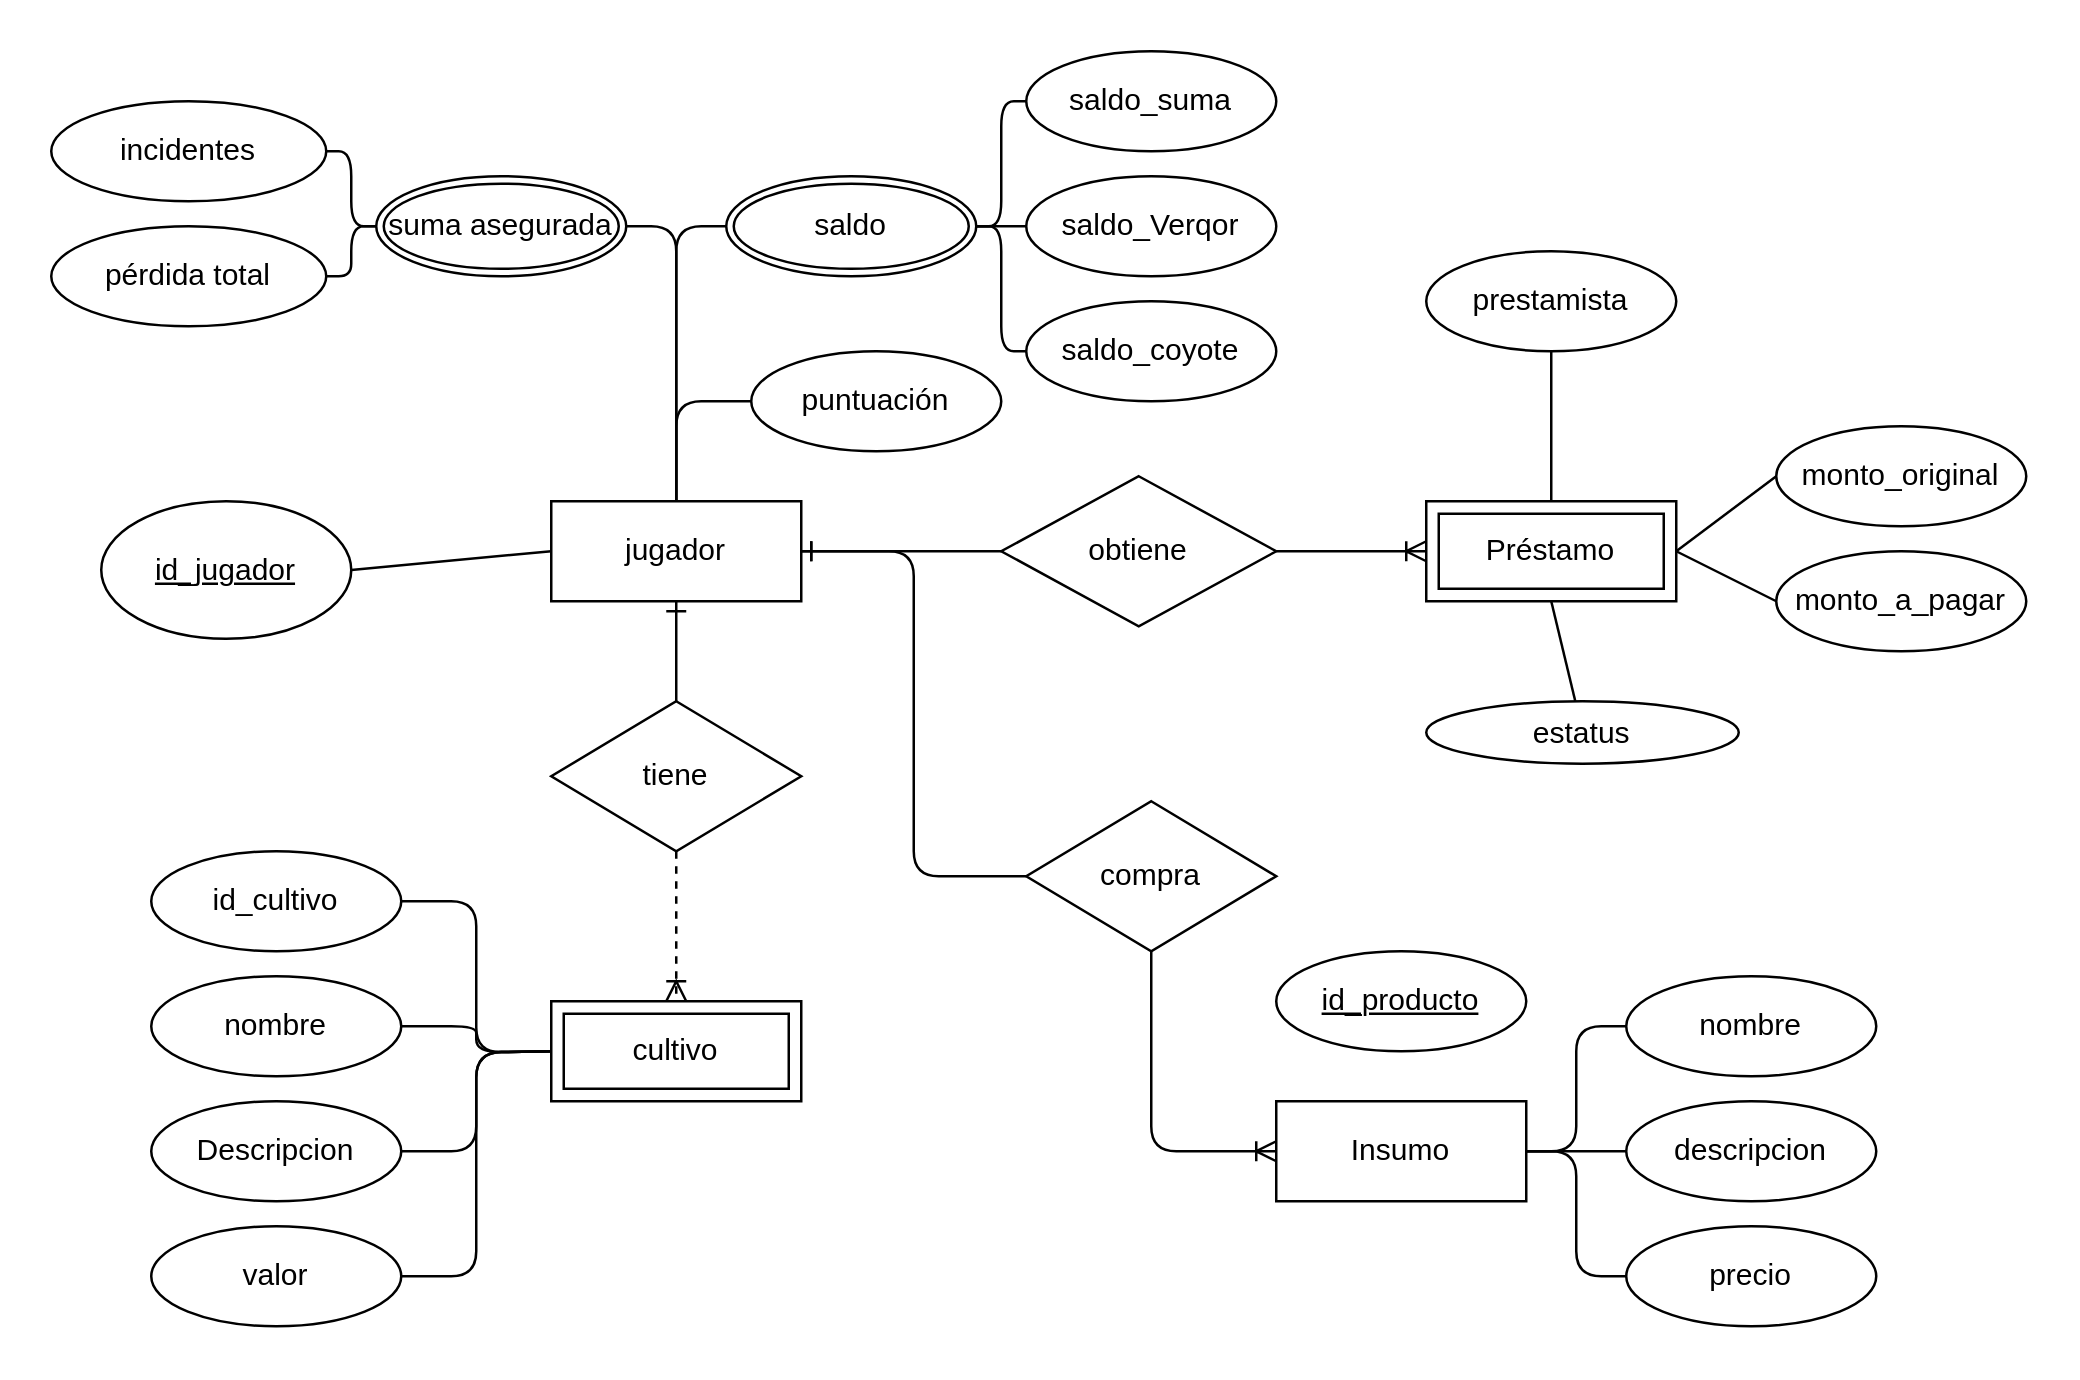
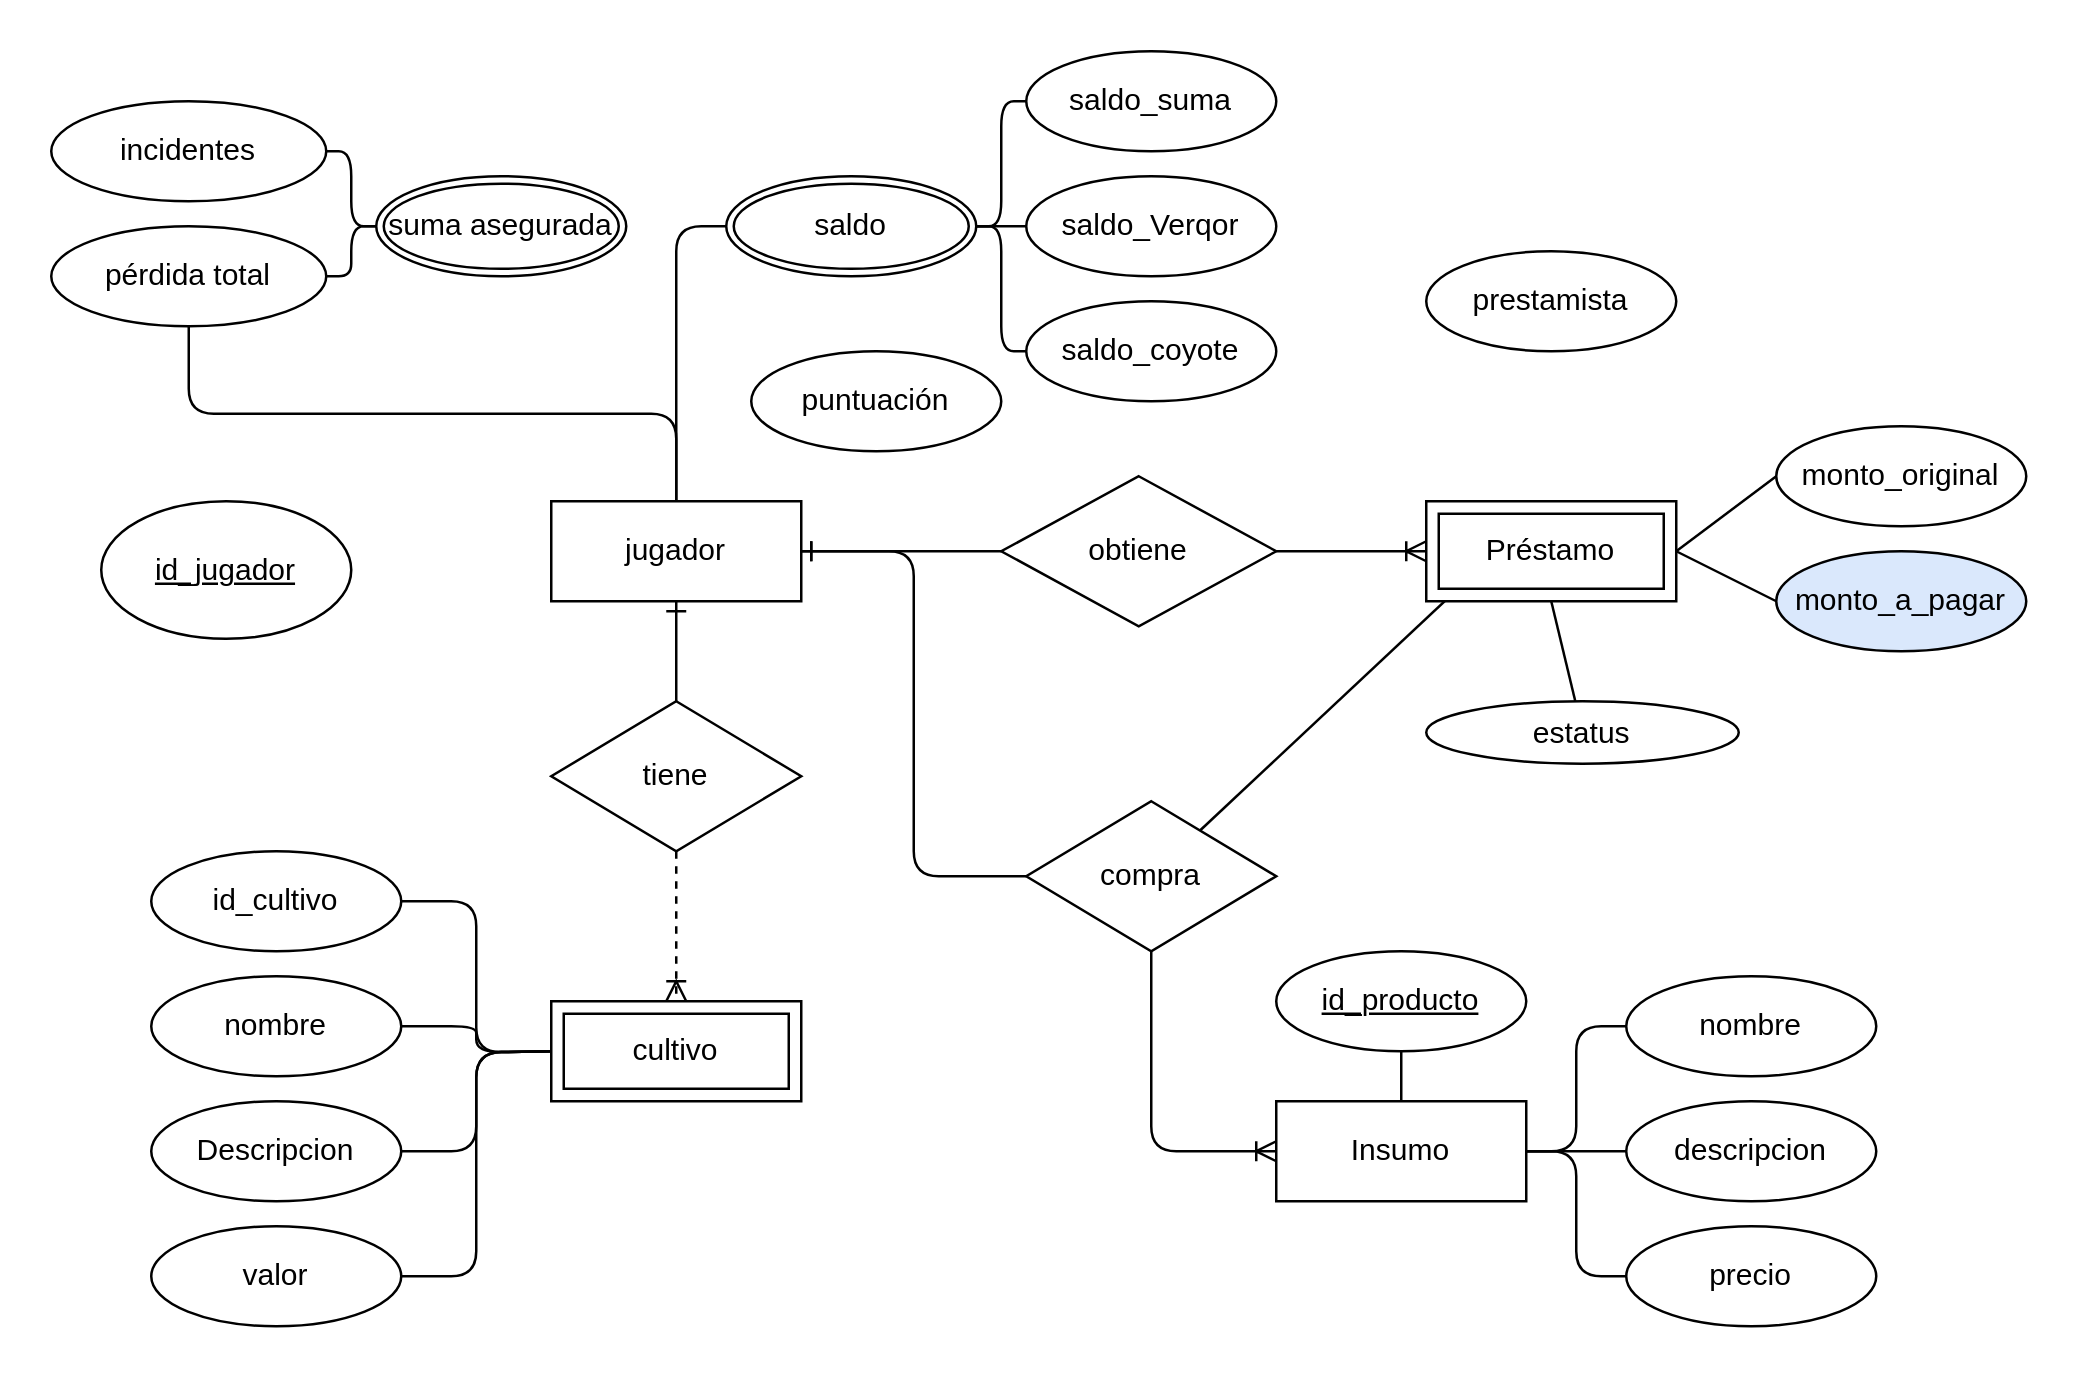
  <mxCell id="0" />
  <mxCell id="1" parent="0" />
  <mxCell id="2" style="edgeStyle=orthogonalEdgeStyle;html=1;exitX=0.5;exitY=0;exitDx=0;exitDy=0;entryX=0;entryY=0.5;entryDx=0;entryDy=0;endArrow=none;endFill=0;" edge="1" parent="1" source="6" target="47"><mxGeometry relative="1" as="geometry"><mxPoint x="270" y="120" as="targetPoint" /></mxGeometry></mxCell>
- <mxCell id="3" style="edgeStyle=none;html=1;exitX=0;exitY=0.5;exitDx=0;exitDy=0;entryX=1;entryY=0.5;entryDx=0;entryDy=0;endArrow=none;endFill=0;" edge="1" parent="1" source="6" target="7"><mxGeometry relative="1" as="geometry" /></mxCell>
- <mxCell id="4" style="edgeStyle=orthogonalEdgeStyle;html=1;exitX=0.5;exitY=0;exitDx=0;exitDy=0;entryX=1;entryY=0.5;entryDx=0;entryDy=0;endArrow=none;endFill=0;" edge="1" parent="1" source="6" target="35"><mxGeometry relative="1" as="geometry"><mxPoint x="190" y="220" as="targetPoint" /></mxGeometry></mxCell>
- <mxCell id="5" style="edgeStyle=orthogonalEdgeStyle;html=1;exitX=0.5;exitY=0;exitDx=0;exitDy=0;entryX=0;entryY=0.5;entryDx=0;entryDy=0;endArrow=none;endFill=0;" edge="1" parent="1" source="6" target="48"><mxGeometry relative="1" as="geometry" /></mxCell>
+ <mxCell id="5" style="edgeStyle=orthogonalEdgeStyle;html=1;exitX=0.5;exitY=0;exitDx=0;exitDy=0;endArrow=none;endFill=0;" edge="1" parent="1" source="6" target="11"><mxGeometry relative="1" as="geometry" /></mxCell>
  <mxCell id="6" value="jugador" style="whiteSpace=wrap;html=1;align=center;" parent="1" vertex="1"><mxGeometry x="220" y="200" width="100" height="40" as="geometry" /></mxCell>
  <mxCell id="7" value="id_jugador" style="ellipse;whiteSpace=wrap;html=1;align=center;fontStyle=4;" parent="1" vertex="1"><mxGeometry x="40" y="200" width="100" height="55" as="geometry" /></mxCell>
  <mxCell id="8" value="saldo_suma" style="ellipse;whiteSpace=wrap;html=1;align=center;" parent="1" vertex="1"><mxGeometry x="410" y="20" width="100" height="40" as="geometry" /></mxCell>
  <mxCell id="9" value="saldo_Verqor" style="ellipse;whiteSpace=wrap;html=1;align=center;" parent="1" vertex="1"><mxGeometry x="410" y="70" width="100" height="40" as="geometry" /></mxCell>
  <mxCell id="10" value="saldo_coyote" style="ellipse;whiteSpace=wrap;html=1;align=center;" parent="1" vertex="1"><mxGeometry x="410" y="120" width="100" height="40" as="geometry" /></mxCell>
  <mxCell id="11" value="pérdida total" style="ellipse;whiteSpace=wrap;html=1;align=center;" parent="1" vertex="1"><mxGeometry x="20" y="90" width="110" height="40" as="geometry" /></mxCell>
  <mxCell id="12" value="incidentes" style="ellipse;whiteSpace=wrap;html=1;align=center;" parent="1" vertex="1"><mxGeometry x="20" y="40" width="110" height="40" as="geometry" /></mxCell>
  <mxCell id="13" style="edgeStyle=orthogonalEdgeStyle;html=1;exitX=1;exitY=0.5;exitDx=0;exitDy=0;entryX=0;entryY=0.5;entryDx=0;entryDy=0;endArrow=none;endFill=0;" edge="1" parent="1" source="16" target="20"><mxGeometry relative="1" as="geometry" /></mxCell>
  <mxCell id="14" style="edgeStyle=orthogonalEdgeStyle;html=1;exitX=1;exitY=0.5;exitDx=0;exitDy=0;entryX=0;entryY=0.5;entryDx=0;entryDy=0;endArrow=none;endFill=0;" edge="1" parent="1" source="16" target="21"><mxGeometry relative="1" as="geometry" /></mxCell>
  <mxCell id="15" style="edgeStyle=orthogonalEdgeStyle;html=1;exitX=1;exitY=0.5;exitDx=0;exitDy=0;entryX=0;entryY=0.5;entryDx=0;entryDy=0;endArrow=none;endFill=0;" edge="1" parent="1" source="16" target="17"><mxGeometry relative="1" as="geometry" /></mxCell>
  <mxCell id="16" value="Insumo" style="whiteSpace=wrap;html=1;align=center;" parent="1" vertex="1"><mxGeometry x="510" y="440" width="100" height="40" as="geometry" /></mxCell>
  <mxCell id="17" value="nombre" style="ellipse;whiteSpace=wrap;html=1;align=center;" parent="1" vertex="1"><mxGeometry x="650" y="390" width="100" height="40" as="geometry" /></mxCell>
+ <mxCell id="18" style="edgeStyle=orthogonalEdgeStyle;html=1;exitX=0.5;exitY=1;exitDx=0;exitDy=0;entryX=0.5;entryY=0;entryDx=0;entryDy=0;endArrow=none;endFill=0;" edge="1" parent="1" source="19" target="16"><mxGeometry relative="1" as="geometry" /></mxCell>
  <mxCell id="19" value="id_producto" style="ellipse;whiteSpace=wrap;html=1;align=center;fontStyle=4;" parent="1" vertex="1"><mxGeometry x="510" y="380" width="100" height="40" as="geometry" /></mxCell>
  <mxCell id="20" value="descripcion" style="ellipse;whiteSpace=wrap;html=1;align=center;" parent="1" vertex="1"><mxGeometry x="650" y="440" width="100" height="40" as="geometry" /></mxCell>
  <mxCell id="21" value="precio" style="ellipse;whiteSpace=wrap;html=1;align=center;" parent="1" vertex="1"><mxGeometry x="650" y="490" width="100" height="40" as="geometry" /></mxCell>
  <mxCell id="22" value="obtiene" style="shape=rhombus;perimeter=rhombusPerimeter;whiteSpace=wrap;html=1;align=center;" parent="1" vertex="1"><mxGeometry x="400" y="190" width="110" height="60" as="geometry" /></mxCell>
- <mxCell id="23" style="edgeStyle=none;html=1;exitX=0.5;exitY=0;exitDx=0;exitDy=0;endArrow=none;endFill=0;" parent="1" source="27" target="28" edge="1"><mxGeometry relative="1" as="geometry" /></mxCell>
+ <mxCell id="23" style="edgeStyle=none;html=1;exitX=0.5;exitY=0;exitDx=0;exitDy=0;endArrow=none;endFill=0;" parent="1" source="27" target="49" edge="1"><mxGeometry relative="1" as="geometry" /></mxCell>
  <mxCell id="24" style="edgeStyle=none;html=1;entryX=0;entryY=0.5;entryDx=0;entryDy=0;endArrow=none;endFill=0;exitX=1;exitY=0.5;exitDx=0;exitDy=0;" parent="1" source="27" target="29" edge="1"><mxGeometry relative="1" as="geometry"><mxPoint x="700" y="190" as="targetPoint" /></mxGeometry></mxCell>
  <mxCell id="25" style="edgeStyle=none;html=1;exitX=0.5;exitY=1;exitDx=0;exitDy=0;endArrow=none;endFill=0;" parent="1" source="27" target="30" edge="1"><mxGeometry relative="1" as="geometry" /></mxCell>
  <mxCell id="26" style="edgeStyle=none;html=1;exitX=1;exitY=0.5;exitDx=0;exitDy=0;entryX=0;entryY=0.5;entryDx=0;entryDy=0;endArrow=none;endFill=0;" parent="1" source="27" target="31" edge="1"><mxGeometry relative="1" as="geometry"><mxPoint x="700" y="240" as="targetPoint" /></mxGeometry></mxCell>
  <mxCell id="27" value="Préstamo" style="shape=ext;margin=3;double=1;whiteSpace=wrap;html=1;align=center;" parent="1" vertex="1"><mxGeometry x="570" y="200" width="100" height="40" as="geometry" /></mxCell>
  <mxCell id="28" value="prestamista" style="ellipse;whiteSpace=wrap;html=1;align=center;" parent="1" vertex="1"><mxGeometry x="570" y="100" width="100" height="40" as="geometry" /></mxCell>
  <mxCell id="29" value="monto_original" style="ellipse;whiteSpace=wrap;html=1;align=center;" parent="1" vertex="1"><mxGeometry x="710" y="170" width="100" height="40" as="geometry" /></mxCell>
  <mxCell id="30" value="estatus" style="ellipse;whiteSpace=wrap;html=1;align=center;" parent="1" vertex="1"><mxGeometry x="570" y="280" width="125" height="25" as="geometry" /></mxCell>
- <mxCell id="31" value="monto_a_pagar" style="ellipse;whiteSpace=wrap;html=1;align=center;" parent="1" vertex="1"><mxGeometry x="710" y="220" width="100" height="40" as="geometry" /></mxCell>
+ <mxCell id="31" value="monto_a_pagar" style="ellipse;whiteSpace=wrap;html=1;align=center;fillColor=#dae8fc;" parent="1" vertex="1"><mxGeometry x="710" y="220" width="100" height="40" as="geometry" /></mxCell>
  <mxCell id="32" style="edgeStyle=orthogonalEdgeStyle;html=1;exitX=0;exitY=0.5;exitDx=0;exitDy=0;entryX=1;entryY=0.5;entryDx=0;entryDy=0;endArrow=none;endFill=0;" edge="1" parent="1" source="35" target="12"><mxGeometry relative="1" as="geometry"><mxPoint x="140" y="200" as="sourcePoint" /></mxGeometry></mxCell>
  <mxCell id="33" style="edgeStyle=orthogonalEdgeStyle;html=1;exitX=0;exitY=0.5;exitDx=0;exitDy=0;entryX=1;entryY=0.5;entryDx=0;entryDy=0;endArrow=none;endFill=0;" edge="1" parent="1" source="35" target="11"><mxGeometry relative="1" as="geometry"><mxPoint x="140" y="240" as="sourcePoint" /></mxGeometry></mxCell>
  <mxCell id="34" value="id_cultivo" style="ellipse;whiteSpace=wrap;html=1;align=center;" vertex="1" parent="1"><mxGeometry x="60" y="340" width="100" height="40" as="geometry" /></mxCell>
  <mxCell id="35" value="suma asegurada" style="ellipse;shape=doubleEllipse;margin=3;whiteSpace=wrap;html=1;align=center;" vertex="1" parent="1"><mxGeometry x="150" y="70" width="100" height="40" as="geometry" /></mxCell>
  <mxCell id="36" value="tiene" style="shape=rhombus;perimeter=rhombusPerimeter;whiteSpace=wrap;html=1;align=center;" vertex="1" parent="1"><mxGeometry x="220" y="280" width="100" height="60" as="geometry" /></mxCell>
  <mxCell id="37" style="edgeStyle=orthogonalEdgeStyle;html=1;exitX=0;exitY=0.5;exitDx=0;exitDy=0;entryX=1;entryY=0.5;entryDx=0;entryDy=0;endArrow=none;endFill=0;" edge="1" parent="1" target="41"><mxGeometry relative="1" as="geometry"><mxPoint x="220" y="420" as="sourcePoint" /></mxGeometry></mxCell>
  <mxCell id="38" style="edgeStyle=orthogonalEdgeStyle;html=1;exitX=0;exitY=0.5;exitDx=0;exitDy=0;entryX=1;entryY=0.5;entryDx=0;entryDy=0;endArrow=none;endFill=0;" edge="1" parent="1" target="42"><mxGeometry relative="1" as="geometry"><mxPoint x="220" y="420" as="sourcePoint" /></mxGeometry></mxCell>
  <mxCell id="39" style="edgeStyle=orthogonalEdgeStyle;html=1;exitX=0;exitY=0.5;exitDx=0;exitDy=0;entryX=1;entryY=0.5;entryDx=0;entryDy=0;endArrow=none;endFill=0;" edge="1" parent="1" target="43"><mxGeometry relative="1" as="geometry"><mxPoint x="220" y="420" as="sourcePoint" /></mxGeometry></mxCell>
  <mxCell id="40" style="edgeStyle=orthogonalEdgeStyle;html=1;exitX=0;exitY=0.5;exitDx=0;exitDy=0;entryX=1;entryY=0.5;entryDx=0;entryDy=0;endArrow=none;endFill=0;" edge="1" parent="1" target="34"><mxGeometry relative="1" as="geometry"><mxPoint x="220" y="420" as="sourcePoint" /></mxGeometry></mxCell>
  <mxCell id="41" value="nombre" style="ellipse;whiteSpace=wrap;html=1;align=center;" vertex="1" parent="1"><mxGeometry x="60" y="390" width="100" height="40" as="geometry" /></mxCell>
  <mxCell id="42" value="Descripcion" style="ellipse;whiteSpace=wrap;html=1;align=center;" vertex="1" parent="1"><mxGeometry x="60" y="440" width="100" height="40" as="geometry" /></mxCell>
  <mxCell id="43" value="valor" style="ellipse;whiteSpace=wrap;html=1;align=center;" vertex="1" parent="1"><mxGeometry x="60" y="490" width="100" height="40" as="geometry" /></mxCell>
  <mxCell id="44" style="edgeStyle=orthogonalEdgeStyle;html=1;exitX=1;exitY=0.5;exitDx=0;exitDy=0;entryX=0;entryY=0.5;entryDx=0;entryDy=0;endArrow=none;endFill=0;" edge="1" parent="1" source="47" target="8"><mxGeometry relative="1" as="geometry" /></mxCell>
  <mxCell id="45" style="edgeStyle=orthogonalEdgeStyle;html=1;exitX=1;exitY=0.5;exitDx=0;exitDy=0;entryX=0;entryY=0.5;entryDx=0;entryDy=0;endArrow=none;endFill=0;" edge="1" parent="1" source="47" target="9"><mxGeometry relative="1" as="geometry" /></mxCell>
  <mxCell id="46" style="edgeStyle=orthogonalEdgeStyle;html=1;exitX=1;exitY=0.5;exitDx=0;exitDy=0;entryX=0;entryY=0.5;entryDx=0;entryDy=0;endArrow=none;endFill=0;" edge="1" parent="1" source="47" target="10"><mxGeometry relative="1" as="geometry" /></mxCell>
  <mxCell id="47" value="saldo" style="ellipse;shape=doubleEllipse;margin=3;whiteSpace=wrap;html=1;align=center;" vertex="1" parent="1"><mxGeometry x="290" y="70" width="100" height="40" as="geometry" /></mxCell>
  <mxCell id="48" value="puntuación" style="ellipse;whiteSpace=wrap;html=1;align=center;" vertex="1" parent="1"><mxGeometry x="300" y="140" width="100" height="40" as="geometry" /></mxCell>
  <mxCell id="49" value="compra" style="shape=rhombus;perimeter=rhombusPerimeter;whiteSpace=wrap;html=1;align=center;" vertex="1" parent="1"><mxGeometry x="410" y="320" width="100" height="60" as="geometry" /></mxCell>
  <mxCell id="50" value="cultivo" style="shape=ext;margin=3;double=1;whiteSpace=wrap;html=1;align=center;" vertex="1" parent="1"><mxGeometry x="220" y="400" width="100" height="40" as="geometry" /></mxCell>
  <mxCell id="51" value="" style="fontSize=12;html=1;endArrow=ERone;endFill=1;exitX=0.5;exitY=0;exitDx=0;exitDy=0;entryX=0.5;entryY=1;entryDx=0;entryDy=0;" edge="1" parent="1" source="36" target="6"><mxGeometry width="100" height="100" relative="1" as="geometry"><mxPoint x="330" y="400" as="sourcePoint" /><mxPoint x="430" y="300" as="targetPoint" /></mxGeometry></mxCell>
  <mxCell id="52" value="" style="fontSize=12;html=1;endArrow=ERoneToMany;exitX=0.5;exitY=1;exitDx=0;exitDy=0;entryX=0.5;entryY=0;entryDx=0;entryDy=0;dashed=1;" edge="1" parent="1" source="36" target="50"><mxGeometry width="100" height="100" relative="1" as="geometry"><mxPoint x="330" y="400" as="sourcePoint" /><mxPoint x="430" y="300" as="targetPoint" /></mxGeometry></mxCell>
  <mxCell id="53" value="" style="edgeStyle=entityRelationEdgeStyle;fontSize=12;html=1;endArrow=ERone;endFill=1;entryX=1;entryY=0.5;entryDx=0;entryDy=0;exitX=0;exitY=0.5;exitDx=0;exitDy=0;" edge="1" parent="1" source="22" target="6"><mxGeometry width="100" height="100" relative="1" as="geometry"><mxPoint x="330" y="400" as="sourcePoint" /><mxPoint x="430" y="300" as="targetPoint" /></mxGeometry></mxCell>
  <mxCell id="54" value="" style="edgeStyle=orthogonalEdgeStyle;fontSize=12;html=1;endArrow=ERone;endFill=1;entryX=1;entryY=0.5;entryDx=0;entryDy=0;exitX=0;exitY=0.5;exitDx=0;exitDy=0;" edge="1" parent="1" source="49" target="6"><mxGeometry width="100" height="100" relative="1" as="geometry"><mxPoint x="440" y="309.5" as="sourcePoint" /><mxPoint x="360" y="309.5" as="targetPoint" /></mxGeometry></mxCell>
  <mxCell id="55" value="" style="edgeStyle=entityRelationEdgeStyle;fontSize=12;html=1;endArrow=ERoneToMany;exitX=1;exitY=0.5;exitDx=0;exitDy=0;entryX=0;entryY=0.5;entryDx=0;entryDy=0;" edge="1" parent="1" source="22" target="27"><mxGeometry width="100" height="100" relative="1" as="geometry"><mxPoint x="330" y="400" as="sourcePoint" /><mxPoint x="430" y="300" as="targetPoint" /></mxGeometry></mxCell>
  <mxCell id="56" value="" style="edgeStyle=orthogonalEdgeStyle;fontSize=12;html=1;endArrow=ERoneToMany;exitX=0.5;exitY=1;exitDx=0;exitDy=0;entryX=0;entryY=0.5;entryDx=0;entryDy=0;" edge="1" parent="1" source="49" target="16"><mxGeometry width="100" height="100" relative="1" as="geometry"><mxPoint x="520" y="230" as="sourcePoint" /><mxPoint x="580" y="230" as="targetPoint" /></mxGeometry></mxCell>
